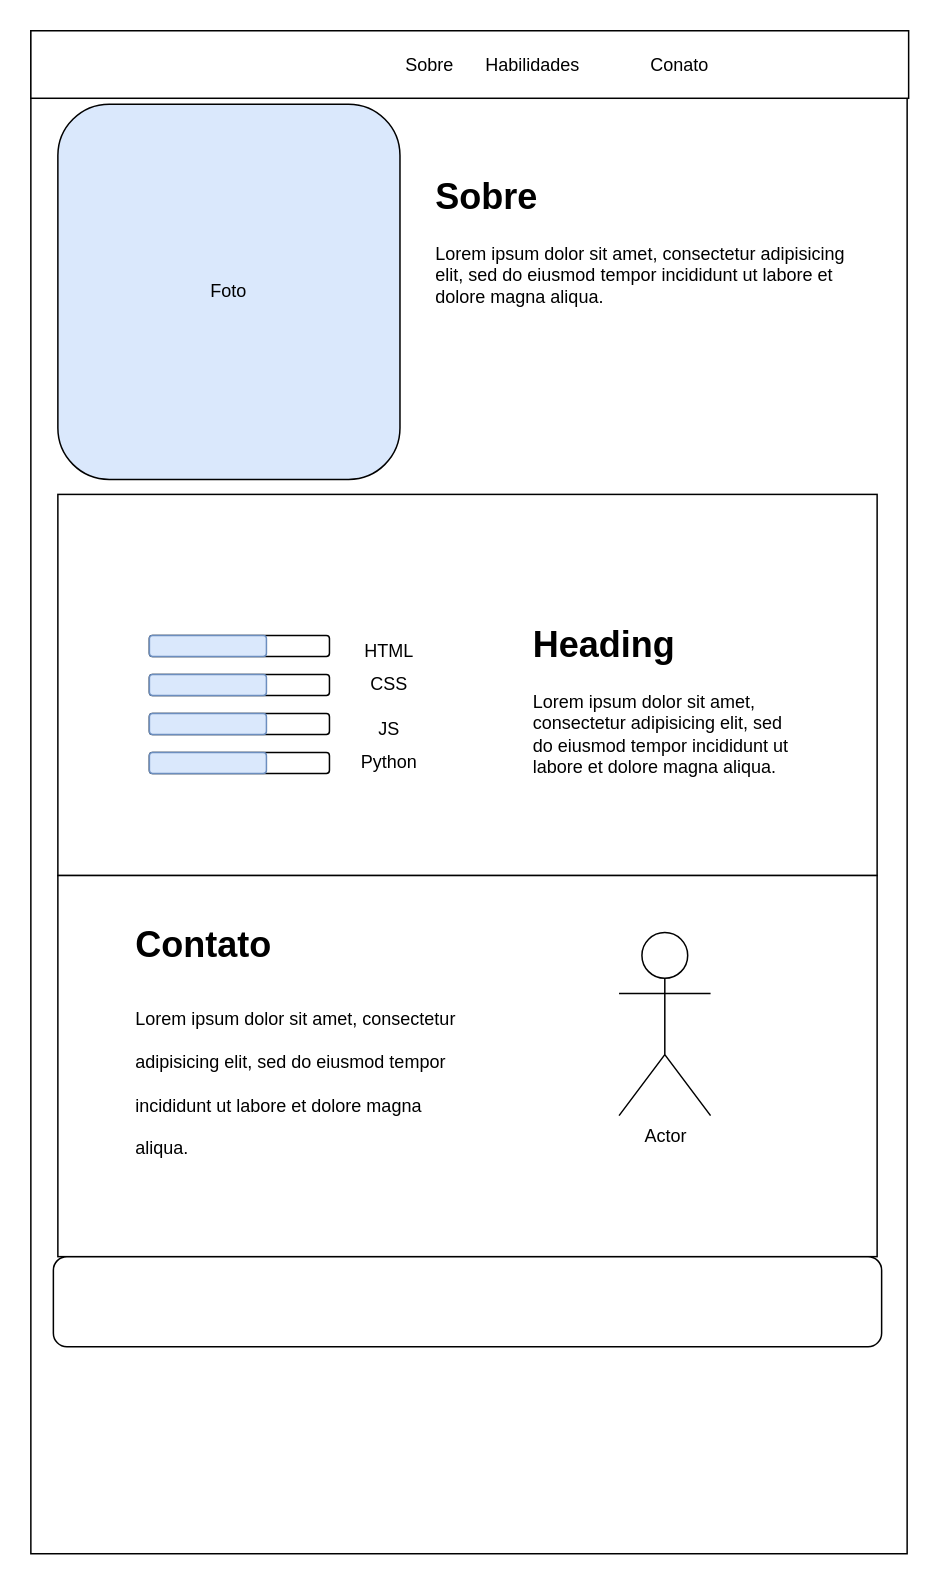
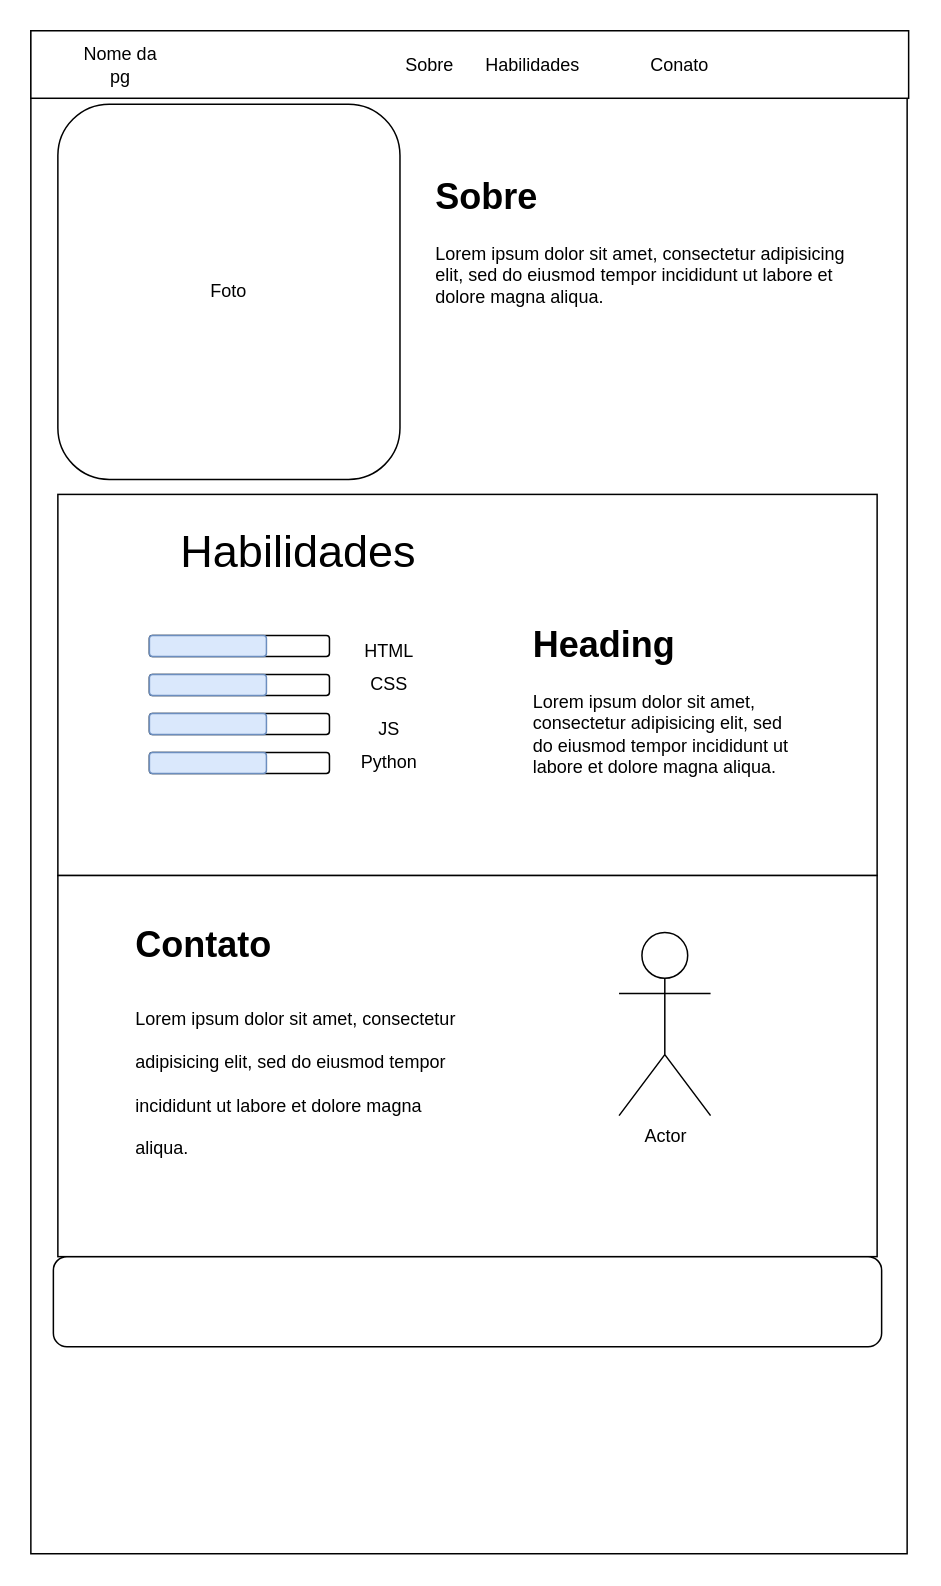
  <mxCell id="0" />
  <mxCell id="1" parent="0" />
  <mxCell id="2" value="" style="whiteSpace=wrap;html=1;" vertex="1" parent="1"><mxGeometry x="20" y="20" width="584" height="1015" as="geometry" /></mxCell>
- <mxCell id="3" value="Foto" style="rounded=1;whiteSpace=wrap;html=1;fillColor=#dae8fc;" vertex="1" parent="1"><mxGeometry x="38" y="69" width="228" height="250" as="geometry" /></mxCell>
+ <mxCell id="3" value="Foto" style="rounded=1;whiteSpace=wrap;html=1;" vertex="1" parent="1"><mxGeometry x="38" y="69" width="228" height="250" as="geometry" /></mxCell>
  <mxCell id="4" value="&lt;h1&gt;Sobre&lt;/h1&gt;&lt;p&gt;Lorem ipsum dolor sit amet, consectetur adipisicing elit, sed do eiusmod tempor incididunt ut labore et dolore magna aliqua.&lt;/p&gt;" style="text;html=1;strokeColor=none;fillColor=none;spacing=5;spacingTop=-20;whiteSpace=wrap;overflow=hidden;rounded=0;" vertex="1" parent="1"><mxGeometry x="285" y="111" width="292" height="188" as="geometry" /></mxCell>
  <mxCell id="5" value="" style="whiteSpace=wrap;html=1;" vertex="1" parent="1"><mxGeometry x="38" y="329" width="546" height="254" as="geometry" /></mxCell>
+ <mxCell id="6" value="Habilidades&lt;br style=&quot;font-size: 30px;&quot;&gt;" style="text;html=1;strokeColor=none;fillColor=none;align=center;verticalAlign=middle;whiteSpace=wrap;rounded=0;fontSize=30;" vertex="1" parent="1"><mxGeometry x="75" y="342" width="247" height="49" as="geometry" /></mxCell>
  <mxCell id="7" value="" style="rounded=1;whiteSpace=wrap;html=1;" vertex="1" parent="1"><mxGeometry x="99" y="423" width="120" height="14" as="geometry" /></mxCell>
  <mxCell id="8" value="" style="rounded=1;whiteSpace=wrap;html=1;" vertex="1" parent="1"><mxGeometry x="99" y="449" width="120" height="14" as="geometry" /></mxCell>
  <mxCell id="9" value="" style="rounded=1;whiteSpace=wrap;html=1;" vertex="1" parent="1"><mxGeometry x="99" y="475" width="120" height="14" as="geometry" /></mxCell>
  <mxCell id="10" value="" style="rounded=1;whiteSpace=wrap;html=1;" vertex="1" parent="1"><mxGeometry x="99" y="501" width="120" height="14" as="geometry" /></mxCell>
  <mxCell id="11" value="HTML" style="text;html=1;strokeColor=none;fillColor=none;align=center;verticalAlign=middle;whiteSpace=wrap;rounded=0;" vertex="1" parent="1"><mxGeometry x="229" y="419" width="60" height="30" as="geometry" /></mxCell>
  <mxCell id="12" value="CSS" style="text;html=1;strokeColor=none;fillColor=none;align=center;verticalAlign=middle;whiteSpace=wrap;rounded=0;" vertex="1" parent="1"><mxGeometry x="229" y="441" width="60" height="30" as="geometry" /></mxCell>
  <mxCell id="13" value="JS" style="text;html=1;strokeColor=none;fillColor=none;align=center;verticalAlign=middle;whiteSpace=wrap;rounded=0;" vertex="1" parent="1"><mxGeometry x="229" y="471" width="60" height="30" as="geometry" /></mxCell>
  <mxCell id="14" value="Python" style="text;html=1;strokeColor=none;fillColor=none;align=center;verticalAlign=middle;whiteSpace=wrap;rounded=0;" vertex="1" parent="1"><mxGeometry x="229" y="493" width="60" height="30" as="geometry" /></mxCell>
  <mxCell id="15" value="" style="rounded=1;whiteSpace=wrap;html=1;fillColor=#dae8fc;strokeColor=#6c8ebf;" vertex="1" parent="1"><mxGeometry x="99" y="423" width="78" height="14" as="geometry" /></mxCell>
  <mxCell id="16" value="" style="rounded=1;whiteSpace=wrap;html=1;fillColor=#dae8fc;strokeColor=#6c8ebf;" vertex="1" parent="1"><mxGeometry x="99" y="449" width="78" height="14" as="geometry" /></mxCell>
  <mxCell id="17" value="" style="rounded=1;whiteSpace=wrap;html=1;fillColor=#dae8fc;strokeColor=#6c8ebf;" vertex="1" parent="1"><mxGeometry x="99" y="475" width="78" height="14" as="geometry" /></mxCell>
  <mxCell id="18" value="" style="rounded=1;whiteSpace=wrap;html=1;fillColor=#dae8fc;strokeColor=#6c8ebf;" vertex="1" parent="1"><mxGeometry x="99" y="501" width="78" height="14" as="geometry" /></mxCell>
  <mxCell id="19" value="&lt;h1&gt;Heading&lt;/h1&gt;&lt;p&gt;Lorem ipsum dolor sit amet, consectetur adipisicing elit, sed do eiusmod tempor incididunt ut labore et dolore magna aliqua.&lt;/p&gt;" style="text;html=1;strokeColor=none;fillColor=none;spacing=5;spacingTop=-20;whiteSpace=wrap;overflow=hidden;rounded=0;" vertex="1" parent="1"><mxGeometry x="350" y="410" width="190" height="120" as="geometry" /></mxCell>
  <mxCell id="20" value="" style="whiteSpace=wrap;html=1;" vertex="1" parent="1"><mxGeometry x="38" y="583" width="546" height="254" as="geometry" /></mxCell>
  <mxCell id="21" value="&lt;h1&gt;&lt;span style=&quot;background-color: initial;&quot;&gt;Contato&lt;/span&gt;&lt;/h1&gt;&lt;h1&gt;&lt;span style=&quot;background-color: initial; font-size: 12px; font-weight: normal;&quot;&gt;Lorem ipsum dolor sit amet, consectetur adipisicing elit, sed do eiusmod tempor incididunt ut labore et dolore magna aliqua.&lt;/span&gt;&lt;br&gt;&lt;/h1&gt;" style="text;html=1;strokeColor=none;fillColor=none;spacing=5;spacingTop=-20;whiteSpace=wrap;overflow=hidden;rounded=0;" vertex="1" parent="1"><mxGeometry x="85" y="610" width="231" height="175" as="geometry" /></mxCell>
  <mxCell id="22" value="Actor" style="shape=umlActor;verticalLabelPosition=bottom;verticalAlign=top;html=1;outlineConnect=0;" vertex="1" parent="1"><mxGeometry x="412" y="621" width="61" height="122" as="geometry" /></mxCell>
  <mxCell id="23" value="" style="rounded=1;whiteSpace=wrap;html=1;" vertex="1" parent="1"><mxGeometry x="35" y="837" width="552" height="60" as="geometry" /></mxCell>
  <mxCell id="24" value="" style="rounded=0;whiteSpace=wrap;html=1;" vertex="1" parent="1"><mxGeometry x="20" y="20" width="585" height="45" as="geometry" /></mxCell>
+ <mxCell id="25" value="Nome da pg" style="text;html=1;strokeColor=none;fillColor=none;align=center;verticalAlign=middle;whiteSpace=wrap;rounded=0;" vertex="1" parent="1"><mxGeometry x="50" y="27.5" width="60" height="30" as="geometry" /></mxCell>
  <mxCell id="26" value="Sobre&lt;span style=&quot;white-space: pre;&quot;&gt;&#09;&lt;/span&gt;Habilidades&lt;span style=&quot;white-space: pre;&quot;&gt;&#09;&lt;/span&gt;&lt;span style=&quot;white-space: pre;&quot;&gt;&#09;&lt;/span&gt;&amp;nbsp;Conato" style="text;html=1;strokeColor=none;fillColor=none;align=center;verticalAlign=middle;whiteSpace=wrap;rounded=0;" vertex="1" parent="1"><mxGeometry x="341" y="27.5" width="60" height="30" as="geometry" /></mxCell>
